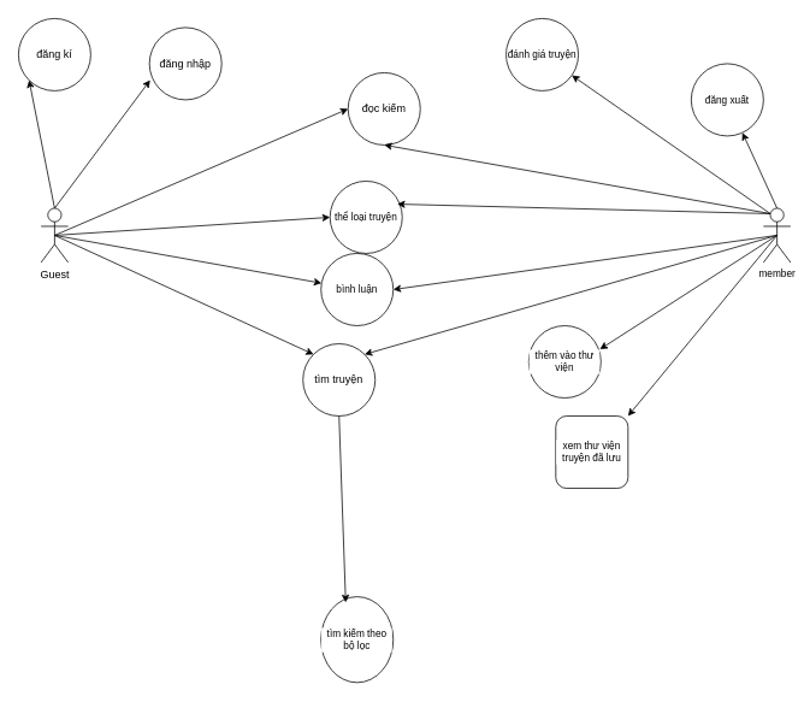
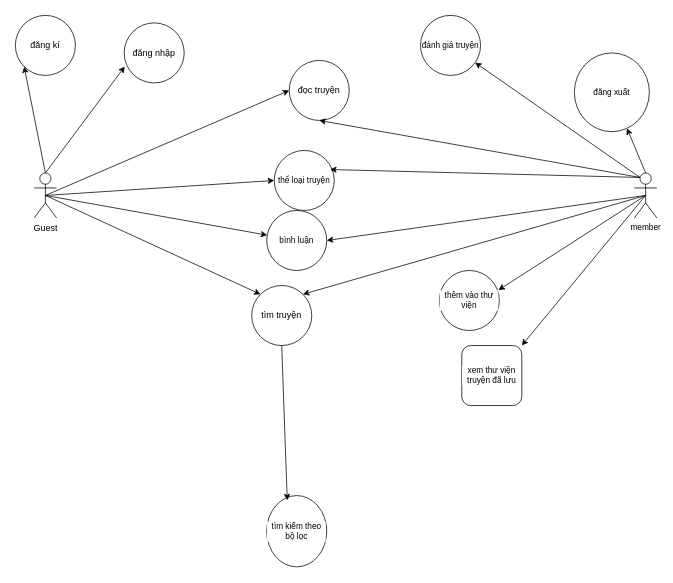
  <mxCell id="0" />
  <mxCell id="1" parent="0" />
  <mxCell id="2" style="edgeStyle=none;shape=connector;rounded=0;orthogonalLoop=1;jettySize=auto;html=1;exitX=0.5;exitY=0;exitDx=0;exitDy=0;exitPerimeter=0;entryX=0;entryY=1;entryDx=0;entryDy=0;strokeColor=default;align=center;verticalAlign=middle;fontFamily=Helvetica;fontSize=11;fontColor=default;labelBackgroundColor=default;endArrow=classic;" edge="1" parent="1" source="7" target="8"><mxGeometry relative="1" as="geometry" /></mxCell>
  <mxCell id="3" style="edgeStyle=none;shape=connector;rounded=0;orthogonalLoop=1;jettySize=auto;html=1;exitX=0.5;exitY=0.5;exitDx=0;exitDy=0;exitPerimeter=0;entryX=0;entryY=0.5;entryDx=0;entryDy=0;strokeColor=default;align=center;verticalAlign=middle;fontFamily=Helvetica;fontSize=11;fontColor=default;labelBackgroundColor=default;endArrow=classic;" edge="1" parent="1" source="7" target="11"><mxGeometry relative="1" as="geometry" /></mxCell>
  <mxCell id="4" style="edgeStyle=none;shape=connector;rounded=0;orthogonalLoop=1;jettySize=auto;html=1;exitX=0.5;exitY=0.5;exitDx=0;exitDy=0;exitPerimeter=0;entryX=0;entryY=0;entryDx=0;entryDy=0;strokeColor=default;align=center;verticalAlign=middle;fontFamily=Helvetica;fontSize=11;fontColor=default;labelBackgroundColor=default;endArrow=classic;" edge="1" parent="1" source="7" target="10"><mxGeometry relative="1" as="geometry" /></mxCell>
  <mxCell id="5" style="edgeStyle=none;shape=connector;rounded=0;orthogonalLoop=1;jettySize=auto;html=1;exitX=0.5;exitY=0.5;exitDx=0;exitDy=0;exitPerimeter=0;entryX=0;entryY=0.5;entryDx=0;entryDy=0;strokeColor=default;align=center;verticalAlign=middle;fontFamily=Helvetica;fontSize=11;fontColor=default;labelBackgroundColor=default;endArrow=classic;" edge="1" parent="1" source="7" target="18"><mxGeometry relative="1" as="geometry" /></mxCell>
  <mxCell id="6" style="edgeStyle=none;shape=connector;rounded=0;orthogonalLoop=1;jettySize=auto;html=1;exitX=0.5;exitY=0.5;exitDx=0;exitDy=0;exitPerimeter=0;strokeColor=default;align=center;verticalAlign=middle;fontFamily=Helvetica;fontSize=11;fontColor=default;labelBackgroundColor=default;endArrow=classic;" edge="1" parent="1" source="7" target="13"><mxGeometry relative="1" as="geometry" /></mxCell>
  <mxCell id="7" value="Guest" style="shape=umlActor;verticalLabelPosition=bottom;verticalAlign=top;html=1;outlineConnect=0;" vertex="1" parent="1"><mxGeometry x="45" y="230" width="30" height="60" as="geometry" /></mxCell>
  <mxCell id="8" value="đăng kí" style="ellipse;whiteSpace=wrap;html=1;aspect=fixed;" vertex="1" parent="1"><mxGeometry x="20" y="20" width="80" height="80" as="geometry" /></mxCell>
  <mxCell id="9" value="đăng nhập" style="ellipse;whiteSpace=wrap;html=1;aspect=fixed;" vertex="1" parent="1"><mxGeometry x="165" y="30" width="80" height="80" as="geometry" /></mxCell>
  <mxCell id="10" value="tìm truyện" style="ellipse;whiteSpace=wrap;html=1;aspect=fixed;" vertex="1" parent="1"><mxGeometry x="335" y="380" width="80" height="80" as="geometry" /></mxCell>
- <mxCell id="11" value="đọc kiếm" style="ellipse;whiteSpace=wrap;html=1;aspect=fixed;" vertex="1" parent="1"><mxGeometry x="385" y="80" width="80" height="80" as="geometry" /></mxCell>
+ <mxCell id="11" value="đọc truyện" style="ellipse;whiteSpace=wrap;html=1;aspect=fixed;" vertex="1" parent="1"><mxGeometry x="385" y="80" width="80" height="80" as="geometry" /></mxCell>
  <mxCell id="12" style="edgeStyle=none;shape=connector;rounded=0;orthogonalLoop=1;jettySize=auto;html=1;exitX=0.5;exitY=0;exitDx=0;exitDy=0;exitPerimeter=0;entryX=0.01;entryY=0.727;entryDx=0;entryDy=0;entryPerimeter=0;strokeColor=default;align=center;verticalAlign=middle;fontFamily=Helvetica;fontSize=11;fontColor=default;labelBackgroundColor=default;endArrow=classic;" edge="1" parent="1" source="7" target="9"><mxGeometry relative="1" as="geometry" /></mxCell>
  <mxCell id="13" value="bình luận" style="ellipse;whiteSpace=wrap;html=1;aspect=fixed;fontFamily=Helvetica;fontSize=11;fontColor=default;labelBackgroundColor=default;" vertex="1" parent="1"><mxGeometry x="355" y="280" width="80" height="80" as="geometry" /></mxCell>
  <mxCell id="14" value="thêm vào thư viện" style="ellipse;whiteSpace=wrap;html=1;aspect=fixed;fontFamily=Helvetica;fontSize=11;fontColor=default;labelBackgroundColor=default;" vertex="1" parent="1"><mxGeometry x="585" y="360" width="80" height="80" as="geometry" /></mxCell>
  <mxCell id="15" value="tìm kiếm theo bộ lọc" style="ellipse;whiteSpace=wrap;html=1;aspect=fixed;fontFamily=Helvetica;fontSize=11;fontColor=default;labelBackgroundColor=default;" vertex="1" parent="1"><mxGeometry x="355" y="660" width="80" height="95" as="geometry" /></mxCell>
  <mxCell id="16" value="đánh giá truyện" style="ellipse;whiteSpace=wrap;html=1;aspect=fixed;fontFamily=Helvetica;fontSize=11;fontColor=default;labelBackgroundColor=default;" vertex="1" parent="1"><mxGeometry x="560" y="20" width="80" height="80" as="geometry" /></mxCell>
  <mxCell id="17" value="xem thư viện truyện đã lưu" style="whiteSpace=wrap;html=1;aspect=fixed;fontFamily=Helvetica;fontSize=11;fontColor=default;labelBackgroundColor=default;rounded=1;" vertex="1" parent="1"><mxGeometry x="615" y="460" width="80" height="80" as="geometry" /></mxCell>
  <mxCell id="18" value="thể loại truyện" style="ellipse;whiteSpace=wrap;html=1;aspect=fixed;fontFamily=Helvetica;fontSize=11;fontColor=default;labelBackgroundColor=default;" vertex="1" parent="1"><mxGeometry x="365" y="200" width="80" height="80" as="geometry" /></mxCell>
  <mxCell id="19" style="edgeStyle=none;shape=connector;rounded=0;orthogonalLoop=1;jettySize=auto;html=1;exitX=0.5;exitY=0;exitDx=0;exitDy=0;exitPerimeter=0;strokeColor=default;align=center;verticalAlign=middle;fontFamily=Helvetica;fontSize=11;fontColor=default;labelBackgroundColor=default;endArrow=classic;" edge="1" parent="1" source="25" target="26"><mxGeometry relative="1" as="geometry" /></mxCell>
  <mxCell id="20" style="edgeStyle=none;shape=connector;rounded=0;orthogonalLoop=1;jettySize=auto;html=1;exitX=0.25;exitY=0.1;exitDx=0;exitDy=0;exitPerimeter=0;entryX=0.5;entryY=1;entryDx=0;entryDy=0;strokeColor=default;align=center;verticalAlign=middle;fontFamily=Helvetica;fontSize=11;fontColor=default;labelBackgroundColor=default;endArrow=classic;" edge="1" parent="1" source="25" target="11"><mxGeometry relative="1" as="geometry" /></mxCell>
  <mxCell id="21" style="edgeStyle=none;shape=connector;rounded=0;orthogonalLoop=1;jettySize=auto;html=1;exitX=0.25;exitY=0.1;exitDx=0;exitDy=0;exitPerimeter=0;strokeColor=default;align=center;verticalAlign=middle;fontFamily=Helvetica;fontSize=11;fontColor=default;labelBackgroundColor=default;endArrow=classic;" edge="1" parent="1" source="25" target="16"><mxGeometry relative="1" as="geometry" /></mxCell>
  <mxCell id="22" style="edgeStyle=none;shape=connector;rounded=0;orthogonalLoop=1;jettySize=auto;html=1;exitX=0.5;exitY=0.5;exitDx=0;exitDy=0;exitPerimeter=0;entryX=1;entryY=0;entryDx=0;entryDy=0;strokeColor=default;align=center;verticalAlign=middle;fontFamily=Helvetica;fontSize=11;fontColor=default;labelBackgroundColor=default;endArrow=classic;" edge="1" parent="1" source="25" target="10"><mxGeometry relative="1" as="geometry" /></mxCell>
  <mxCell id="23" style="edgeStyle=none;shape=connector;rounded=0;orthogonalLoop=1;jettySize=auto;html=1;exitX=0.5;exitY=0.5;exitDx=0;exitDy=0;exitPerimeter=0;entryX=1;entryY=0;entryDx=0;entryDy=0;strokeColor=default;align=center;verticalAlign=middle;fontFamily=Helvetica;fontSize=11;fontColor=default;labelBackgroundColor=default;endArrow=classic;" edge="1" parent="1" source="25" target="17"><mxGeometry relative="1" as="geometry" /></mxCell>
  <mxCell id="24" style="edgeStyle=none;shape=connector;rounded=0;orthogonalLoop=1;jettySize=auto;html=1;exitX=0.5;exitY=0.5;exitDx=0;exitDy=0;exitPerimeter=0;entryX=1;entryY=0.5;entryDx=0;entryDy=0;strokeColor=default;align=center;verticalAlign=middle;fontFamily=Helvetica;fontSize=11;fontColor=default;labelBackgroundColor=default;endArrow=classic;" edge="1" parent="1" source="25" target="13"><mxGeometry relative="1" as="geometry" /></mxCell>
  <mxCell id="25" value="member" style="shape=umlActor;verticalLabelPosition=bottom;verticalAlign=top;html=1;outlineConnect=0;fontFamily=Helvetica;fontSize=11;fontColor=default;labelBackgroundColor=default;" vertex="1" parent="1"><mxGeometry x="845" y="230" width="30" height="60" as="geometry" /></mxCell>
- <mxCell id="26" value="đăng xuất" style="ellipse;whiteSpace=wrap;html=1;aspect=fixed;fontFamily=Helvetica;fontSize=11;fontColor=default;labelBackgroundColor=default;" vertex="1" parent="1"><mxGeometry x="765" y="70" width="80" height="80" as="geometry" /></mxCell>
+ <mxCell id="26" value="đăng xuất" style="ellipse;whiteSpace=wrap;html=1;aspect=fixed;fontFamily=Helvetica;fontSize=11;fontColor=default;labelBackgroundColor=default;" vertex="1" parent="1"><mxGeometry x="765" y="70" width="100" height="105" as="geometry" /></mxCell>
  <mxCell id="27" style="edgeStyle=none;shape=connector;rounded=0;orthogonalLoop=1;jettySize=auto;html=1;exitX=0.25;exitY=0.1;exitDx=0;exitDy=0;exitPerimeter=0;entryX=0.931;entryY=0.318;entryDx=0;entryDy=0;entryPerimeter=0;strokeColor=default;align=center;verticalAlign=middle;fontFamily=Helvetica;fontSize=11;fontColor=default;labelBackgroundColor=default;endArrow=classic;" edge="1" parent="1" source="25" target="18"><mxGeometry relative="1" as="geometry" /></mxCell>
  <mxCell id="28" style="edgeStyle=none;shape=connector;rounded=0;orthogonalLoop=1;jettySize=auto;html=1;exitX=0.5;exitY=1;exitDx=0;exitDy=0;entryX=0.342;entryY=0.066;entryDx=0;entryDy=0;entryPerimeter=0;strokeColor=default;align=center;verticalAlign=middle;fontFamily=Helvetica;fontSize=11;fontColor=default;labelBackgroundColor=default;endArrow=classic;" edge="1" parent="1" source="10" target="15"><mxGeometry relative="1" as="geometry" /></mxCell>
  <mxCell id="29" style="edgeStyle=none;shape=connector;rounded=0;orthogonalLoop=1;jettySize=auto;html=1;exitX=0.5;exitY=0.5;exitDx=0;exitDy=0;exitPerimeter=0;entryX=0.986;entryY=0.326;entryDx=0;entryDy=0;entryPerimeter=0;strokeColor=default;align=center;verticalAlign=middle;fontFamily=Helvetica;fontSize=11;fontColor=default;labelBackgroundColor=default;endArrow=classic;" edge="1" parent="1" source="25" target="14"><mxGeometry relative="1" as="geometry" /></mxCell>
